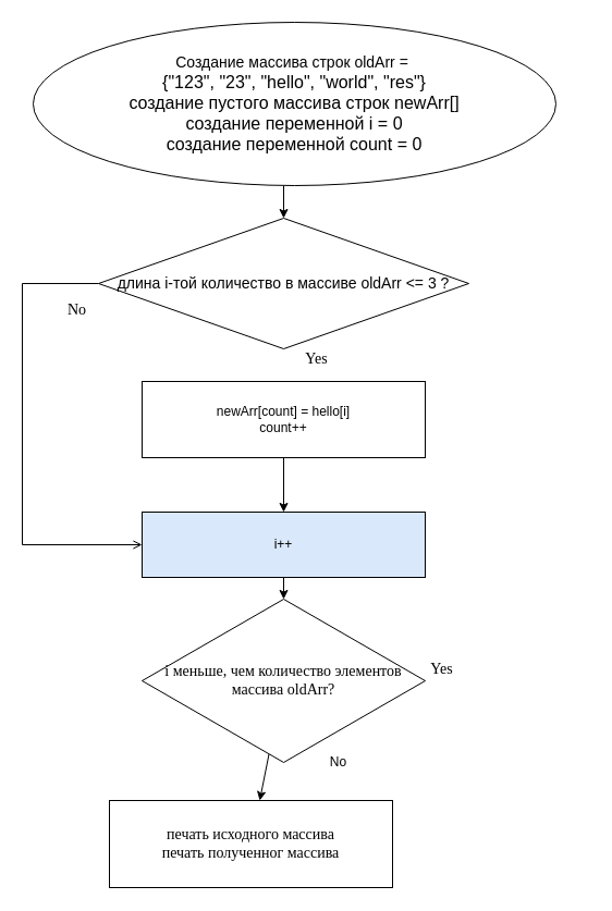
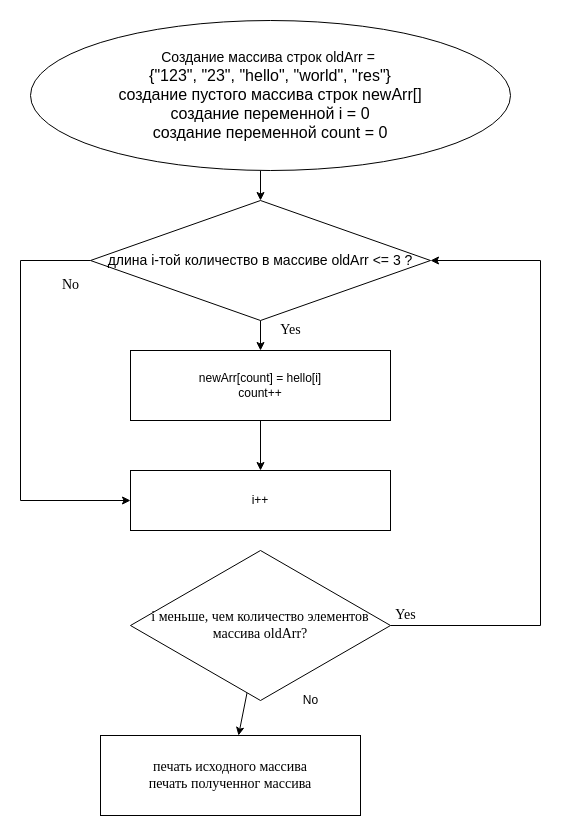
  <mxCell id="0" />
  <mxCell id="1" parent="0" />
  <mxCell id="2" value="" style="edgeStyle=none;html=1;fontFamily=Verdana;fontSize=14;rounded=0;" parent="1" source="3" edge="1"><mxGeometry relative="1" as="geometry"><mxPoint x="260" y="470" as="targetPoint" /></mxGeometry></mxCell>
  <mxCell id="3" value="newArr[count] = hello[i]&lt;br&gt;count++&lt;br&gt;" style="whiteSpace=wrap;html=1;rounded=0;" parent="1" vertex="1"><mxGeometry x="130" y="350" width="260" height="70" as="geometry" /></mxCell>
  <mxCell id="4" value="" style="edgeStyle=none;html=1;rounded=0;" parent="1" target="7" edge="1"><mxGeometry relative="1" as="geometry"><mxPoint x="260" y="170" as="sourcePoint" /></mxGeometry></mxCell>
- <mxCell id="6" style="edgeStyle=none;html=1;entryX=0;entryY=0.5;entryDx=0;entryDy=0;fontFamily=Verdana;fontSize=14;rounded=0;endArrow=open;" parent="1" source="7" target="9" edge="1"><mxGeometry relative="1" as="geometry"><Array as="points"><mxPoint x="20" y="260" /><mxPoint x="20" y="500" /></Array></mxGeometry></mxCell>
+ <mxCell id="5" value="" style="edgeStyle=none;html=1;fontSize=14;rounded=0;" parent="1" source="7" target="3" edge="1"><mxGeometry relative="1" as="geometry" /></mxCell>
+ <mxCell id="6" style="edgeStyle=none;html=1;entryX=0;entryY=0.5;entryDx=0;entryDy=0;fontFamily=Verdana;fontSize=14;rounded=0;" parent="1" source="7" target="9" edge="1"><mxGeometry relative="1" as="geometry"><Array as="points"><mxPoint x="20" y="260" /><mxPoint x="20" y="500" /></Array></mxGeometry></mxCell>
  <mxCell id="7" value="&lt;font style=&quot;font-size: 14px;&quot;&gt;длина i-той количество в массиве oldArr &amp;lt;= 3 ?&lt;/font&gt;" style="rhombus;whiteSpace=wrap;html=1;rounded=0;" parent="1" vertex="1"><mxGeometry x="90" y="200" width="340" height="120" as="geometry" /></mxCell>
- <mxCell id="8" value="" style="edgeStyle=none;html=1;fontFamily=Verdana;fontSize=14;rounded=0;" parent="1" source="9" target="12" edge="1"><mxGeometry relative="1" as="geometry" /></mxCell>
- <mxCell id="9" value="&lt;span style=&quot;font-family: Helvetica; font-size: 12px;&quot;&gt;i++&lt;/span&gt;" style="whiteSpace=wrap;html=1;fontFamily=Verdana;fontSize=14;rounded=0;fillColor=#dae8fc;" parent="1" vertex="1"><mxGeometry x="130" y="470" width="260" height="60" as="geometry" /></mxCell>
+ <mxCell id="9" value="&lt;span style=&quot;font-family: Helvetica; font-size: 12px;&quot;&gt;i++&lt;/span&gt;" style="whiteSpace=wrap;html=1;fontFamily=Verdana;fontSize=14;rounded=0;" parent="1" vertex="1"><mxGeometry x="130" y="470" width="260" height="60" as="geometry" /></mxCell>
+ <mxCell id="10" style="edgeStyle=none;html=1;entryX=1;entryY=0.5;entryDx=0;entryDy=0;fontFamily=Verdana;fontSize=14;rounded=0;" parent="1" source="12" target="7" edge="1"><mxGeometry relative="1" as="geometry"><Array as="points"><mxPoint x="540" y="625" /><mxPoint x="540" y="260" /></Array></mxGeometry></mxCell>
  <mxCell id="11" value="" style="edgeStyle=none;html=1;fontFamily=Verdana;fontSize=14;rounded=0;" parent="1" source="12" target="16" edge="1"><mxGeometry relative="1" as="geometry" /></mxCell>
  <mxCell id="12" value="i меньше, чем количество элементов массива oldArr?" style="rhombus;whiteSpace=wrap;html=1;fontFamily=Verdana;fontSize=14;rounded=0;" parent="1" vertex="1"><mxGeometry x="130" y="550" width="260" height="150" as="geometry" /></mxCell>
  <mxCell id="13" value="Yes" style="text;html=1;align=center;verticalAlign=middle;resizable=0;points=[];autosize=1;strokeColor=none;fillColor=none;fontSize=14;fontFamily=Verdana;rounded=0;" parent="1" vertex="1"><mxGeometry x="265" y="315" width="50" height="30" as="geometry" /></mxCell>
  <mxCell id="14" value="Yes" style="text;html=1;align=center;verticalAlign=middle;resizable=0;points=[];autosize=1;strokeColor=none;fillColor=none;fontSize=14;fontFamily=Verdana;rounded=0;" parent="1" vertex="1"><mxGeometry x="380" y="600" width="50" height="30" as="geometry" /></mxCell>
  <mxCell id="15" value="No" style="text;html=1;align=center;verticalAlign=middle;resizable=0;points=[];autosize=1;strokeColor=none;fillColor=none;fontSize=14;fontFamily=Verdana;rounded=0;" parent="1" vertex="1"><mxGeometry x="50" y="270" width="40" height="30" as="geometry" /></mxCell>
  <mxCell id="16" value="печать исходного массива&lt;br&gt;печать полученног массива" style="whiteSpace=wrap;html=1;fontFamily=Verdana;fontSize=14;rounded=0;" parent="1" vertex="1"><mxGeometry x="100" y="735" width="260" height="80" as="geometry" /></mxCell>
  <mxCell id="17" value="&lt;font style=&quot;border-color: var(--border-color); font-size: 14px;&quot;&gt;&lt;font style=&quot;border-color: var(--border-color);&quot;&gt;Создание массива строк oldArr =&amp;nbsp;&lt;br&gt;&lt;span style=&quot;border-color: var(--border-color); font-size: medium;&quot;&gt;{&quot;123&quot;&lt;/span&gt;&lt;span style=&quot;border-color: var(--border-color); font-size: medium;&quot;&gt;,&amp;nbsp;&lt;/span&gt;&lt;span style=&quot;border-color: var(--border-color); font-size: medium;&quot;&gt;&quot;23&quot;&lt;/span&gt;&lt;span style=&quot;border-color: var(--border-color); font-size: medium;&quot;&gt;,&amp;nbsp;&lt;/span&gt;&lt;span style=&quot;border-color: var(--border-color); font-size: medium;&quot;&gt;&quot;hello&quot;&lt;/span&gt;&lt;span style=&quot;border-color: var(--border-color); font-size: medium;&quot;&gt;,&amp;nbsp;&lt;/span&gt;&lt;span style=&quot;border-color: var(--border-color); font-size: medium;&quot;&gt;&quot;world&quot;&lt;/span&gt;&lt;span style=&quot;border-color: var(--border-color); font-size: medium;&quot;&gt;,&amp;nbsp;&lt;/span&gt;&lt;span style=&quot;border-color: var(--border-color); font-size: medium;&quot;&gt;&quot;res&quot;}&lt;/span&gt;&lt;br&gt;&lt;/font&gt;&lt;/font&gt;&lt;font style=&quot;border-color: var(--border-color);&quot;&gt;&lt;span style=&quot;border-color: var(--border-color);&quot;&gt;&lt;font style=&quot;border-color: var(--border-color);&quot; size=&quot;3&quot;&gt;создание пустого массива строк newArr[]&lt;br style=&quot;border-color: var(--border-color);&quot;&gt;&lt;font style=&quot;&quot;&gt;создание переменной i = 0&lt;/font&gt;&lt;br style=&quot;border-color: var(--border-color);&quot;&gt;&lt;font style=&quot;&quot;&gt;создание переменной count = 0&lt;/font&gt;&lt;/font&gt;&lt;/span&gt;&lt;/font&gt;" style="ellipse;whiteSpace=wrap;html=1;" parent="1" vertex="1"><mxGeometry x="30" y="20" width="480" height="150" as="geometry" /></mxCell>
  <mxCell id="18" value="No" style="text;html=1;align=center;verticalAlign=middle;resizable=0;points=[];autosize=1;strokeColor=none;fillColor=none;" vertex="1" parent="1"><mxGeometry x="290" y="685" width="40" height="30" as="geometry" /></mxCell>
